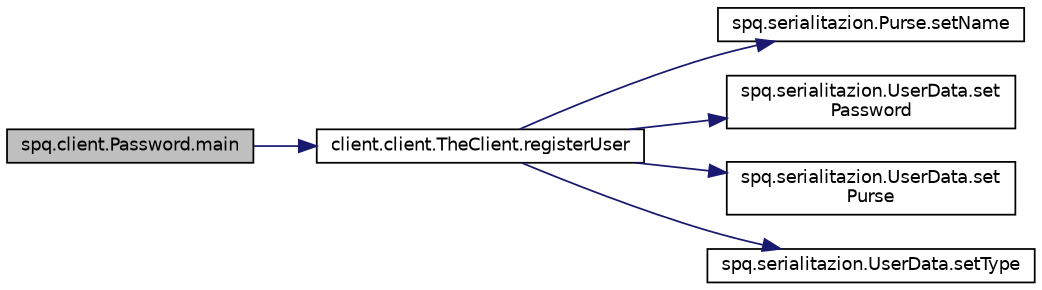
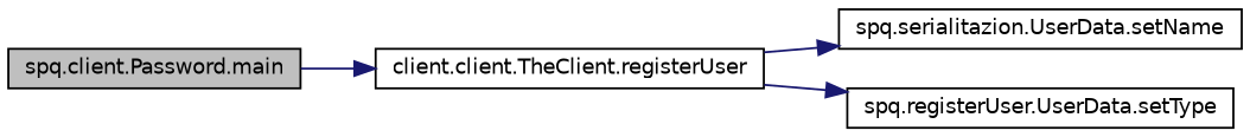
  digraph {
    rankdir=LR
    node [color=black fillcolor=white fontname=Helvetica fontsize=10 shape=record style=filled]
    edge [color=midnightblue fontname=Helvetica fontsize=10 labelfontname=Helvetica labelfontsize=10 style=solid]
    n1 [fillcolor=grey75 fontcolor=black height=0.2 label="spq.client.Password.main" width=0.4]
    n2 [height=0.2 label="client.client.TheClient.registerUser" width=0.4]
-   n3 [height=0.2 label="spq.serialitazion.Purse.setName" width=0.4]
-   n4 [height=0.2 label="spq.serialitazion.UserData.set\lPassword" width=0.4]
-   n5 [height=0.2 label="spq.serialitazion.UserData.set\lPurse" width=0.4]
-   n6 [height=0.2 label="spq.serialitazion.UserData.setType" width=0.4]
+   n3 [height=0.2 label="spq.serialitazion.UserData.setName" width=0.4]
+   n6 [height=0.2 label="spq.registerUser.UserData.setType" width=0.4]
    n1 -> n2
    n2 -> n3
-   n2 -> n4
-   n2 -> n5
    n2 -> n6
  }
